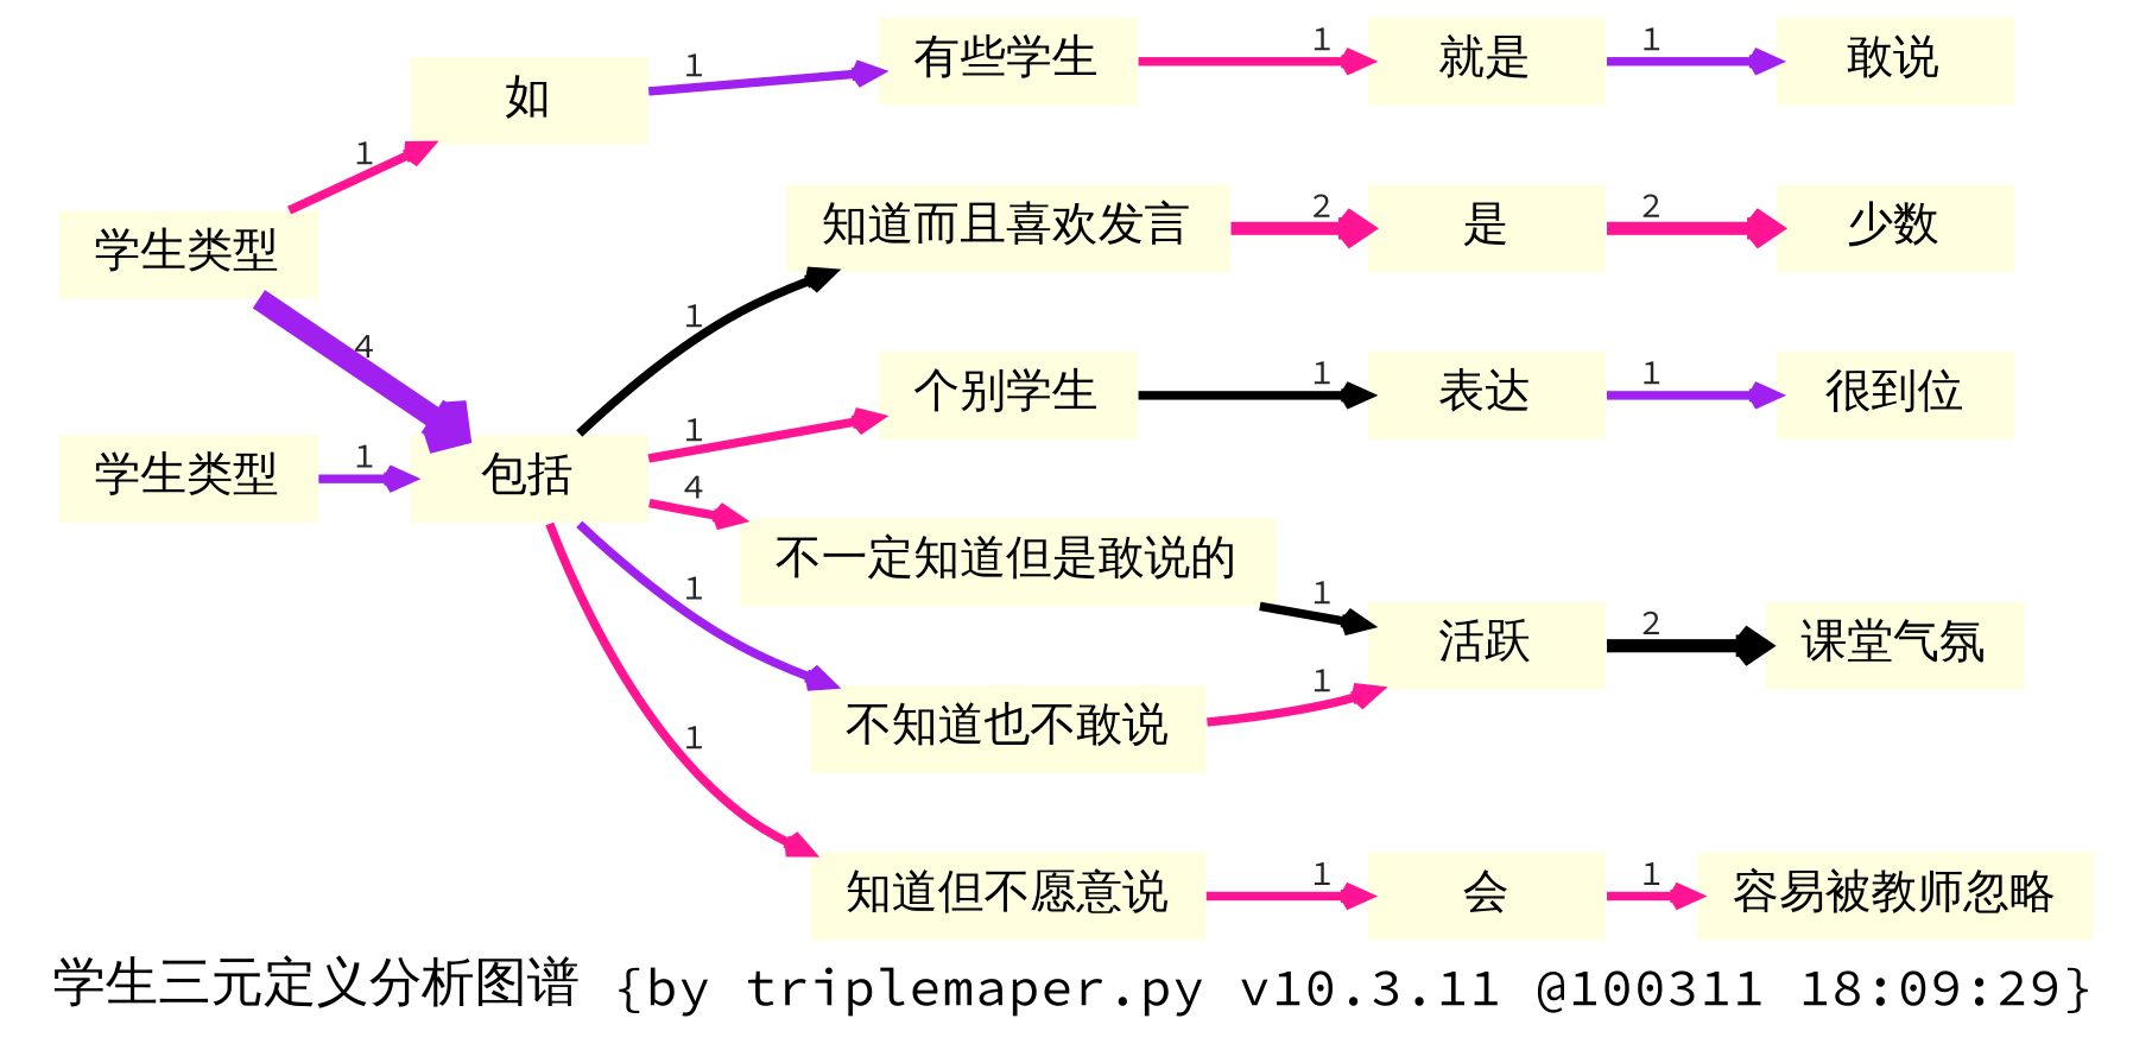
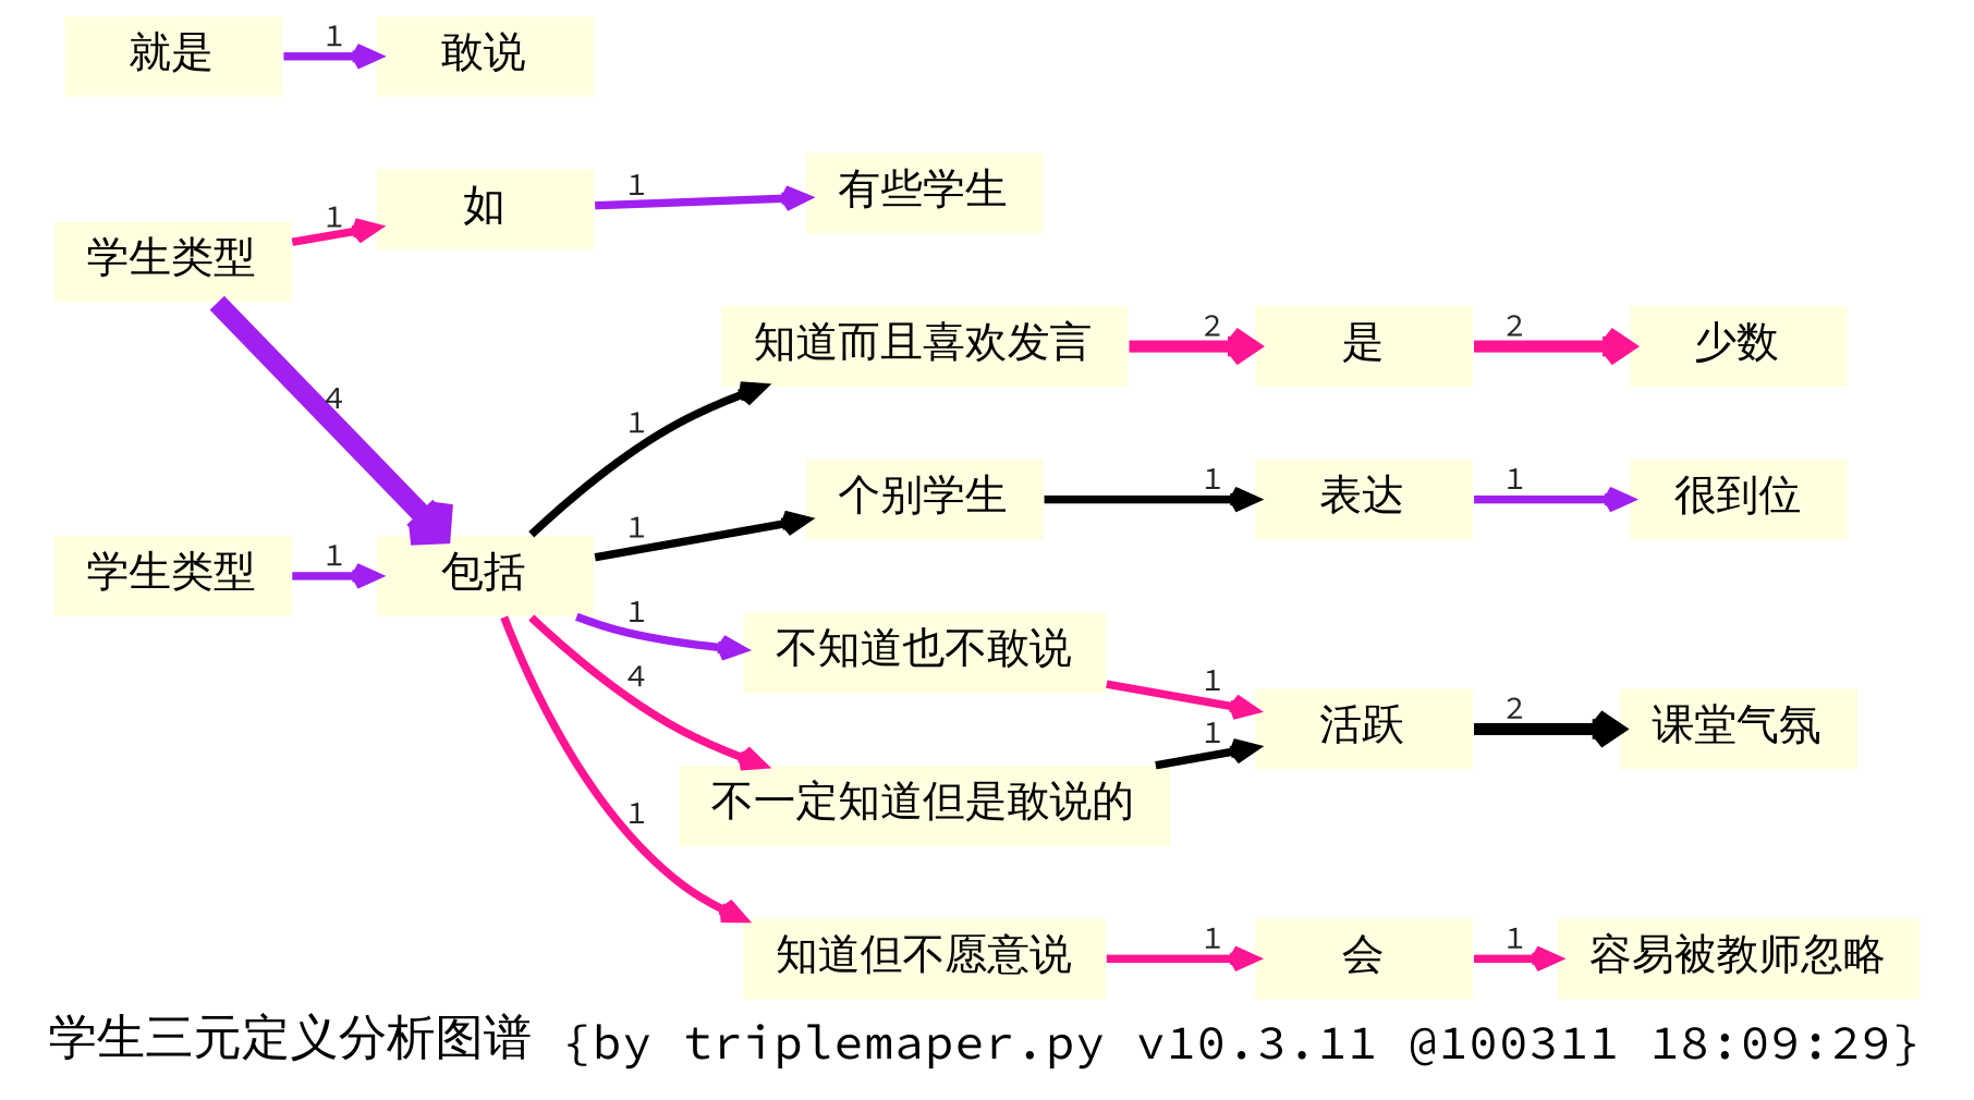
  digraph {
    fontname="Source Code Pro"
    fontsize=12.0
    label="学生三元定义分析图谱 {by triplemaper.py v10.3.11 @100311 18:09:29}"
    labeljust=r
    labelloc=b
    rankdir=LR
    ranksep=0.2
    node [color=gray70 fillcolor=lightyellow fontname="Source Code Pro" fontsize=10.5 shape=plaintext style=filled]
    edge [arrowhead=vee arrowsize=0.5 arrowtail=none color=deeppink fontcolor=gray15 fontname="Source Code Pro" fontsize=8.0 style="setlinewidth(2)"]
    n1 [height=0.1 label="有些学生"]
    n2 [height=0.1 label="就是"]
    "敢说" [height=0.1]
    n4 [height=0.1 label="学生类型"]
    n5 [height=0.1 label="包括"]
    n6 [height=0.1 label="如"]
    n7 [height=0.1 label="知道而且喜欢发言"]
    n8 [height=0.1 label="不知道也不敢说"]
    n9 [height=0.1 label="个别学生"]
    n10 [height=0.1 label="知道但不愿意说"]
    n11 [height=0.1 label="不一定知道但是敢说的"]
    n12 [height=0.1 label="是"]
    "少数" [height=0.1]
    n14 [height=0.1 label="活跃"]
    n15 [height=0.1 label="表达"]
    n16 [height=0.1 label="会"]
    "课堂气氛" [height=0.1]
    "很到位" [height=0.1]
    "容易被教师忽略" [height=0.1]
    n20 [height=0.1 label="﻿学生类型"]
-   n1 -> n2 [label=1]
    n2 -> "敢说" [color=purple label=1]
    n4 -> n5 [color=purple label=4 style="setlinewidth(5)"]
    n4 -> n6 [label=1]
    n5 -> n7 [color=black label=1]
    n5 -> n8 [color=purple label=1]
-   n5 -> n9 [label=1]
+   n5 -> n9 [color=black label=1]
    n5 -> n10 [label=1]
    n5 -> n11 [label=4]
    n6 -> n1 [color=purple label=1]
    n7 -> n12 [label=2 style="setlinewidth(3)"]
    n8 -> n14 [label=1]
    n9 -> n15 [color=black label=1]
    n10 -> n16 [label=1]
    n11 -> n14 [color=black label=1]
    n12 -> "少数" [label=2 style="setlinewidth(3)"]
    n14 -> "课堂气氛" [color=black label=2 style="setlinewidth(3)"]
    n15 -> "很到位" [color=purple label=1]
    n16 -> "容易被教师忽略" [label=1]
    n20 -> n5 [color=purple label=1]
  }
